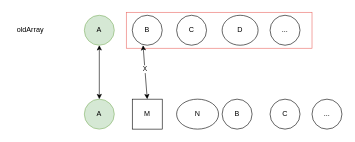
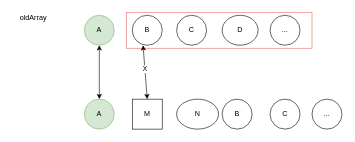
  <mxCell id="0" />
  <mxCell id="1" parent="0" />
  <mxCell id="2" value="" style="rounded=0;whiteSpace=wrap;html=1;strokeColor=#EA6B66;" vertex="1" parent="1"><mxGeometry x="210" y="20" width="310" height="60" as="geometry" /></mxCell>
  <mxCell id="3" value="A" style="ellipse;whiteSpace=wrap;html=1;aspect=fixed;fillColor=#d5e8d4;strokeColor=#82b366;" vertex="1" parent="1"><mxGeometry x="140" y="25" width="50" height="50" as="geometry" /></mxCell>
  <mxCell id="4" value="B" style="ellipse;whiteSpace=wrap;html=1;aspect=fixed;" vertex="1" parent="1"><mxGeometry x="220" y="25" width="50" height="50" as="geometry" /></mxCell>
  <mxCell id="5" value="C" style="ellipse;whiteSpace=wrap;html=1;aspect=fixed;" vertex="1" parent="1"><mxGeometry x="294" y="25" width="50" height="50" as="geometry" /></mxCell>
  <mxCell id="6" value="D" style="ellipse;whiteSpace=wrap;html=1;aspect=fixed;" vertex="1" parent="1"><mxGeometry x="370" y="25" width="60" height="50" as="geometry" /></mxCell>
  <mxCell id="7" value="..." style="ellipse;whiteSpace=wrap;html=1;aspect=fixed;" vertex="1" parent="1"><mxGeometry x="450" y="25" width="50" height="50" as="geometry" /></mxCell>
  <mxCell id="8" value="A" style="ellipse;whiteSpace=wrap;html=1;aspect=fixed;fillColor=#d5e8d4;strokeColor=#82b366;" vertex="1" parent="1"><mxGeometry x="140" y="165" width="50" height="50" as="geometry" /></mxCell>
  <mxCell id="9" value="M" style="whiteSpace=wrap;html=1;aspect=fixed;rounded=0;" vertex="1" parent="1"><mxGeometry x="220" y="165" width="50" height="50" as="geometry" /></mxCell>
  <mxCell id="10" value="N" style="ellipse;whiteSpace=wrap;html=1;aspect=fixed;" vertex="1" parent="1"><mxGeometry x="294" y="165" width="70" height="50" as="geometry" /></mxCell>
  <mxCell id="11" value="B" style="ellipse;whiteSpace=wrap;html=1;aspect=fixed;" vertex="1" parent="1"><mxGeometry x="370" y="165" width="50" height="50" as="geometry" /></mxCell>
  <mxCell id="12" value="C" style="ellipse;whiteSpace=wrap;html=1;aspect=fixed;" vertex="1" parent="1"><mxGeometry x="450" y="165" width="50" height="50" as="geometry" /></mxCell>
  <mxCell id="13" value="..." style="ellipse;whiteSpace=wrap;html=1;aspect=fixed;" vertex="1" parent="1"><mxGeometry x="520" y="165" width="50" height="50" as="geometry" /></mxCell>
- <mxCell id="14" value="oldArray" style="text;html=1;align=center;verticalAlign=middle;whiteSpace=wrap;rounded=0;" vertex="1" parent="1"><mxGeometry x="20" y="35" width="60" height="30" as="geometry" /></mxCell>
+ <mxCell id="14" value="oldArray" style="text;html=1;align=center;verticalAlign=middle;whiteSpace=wrap;rounded=0;" vertex="1" parent="1"><mxGeometry x="25" y="15" width="60" height="30" as="geometry" /></mxCell>
  <mxCell id="15" value="" style="endArrow=classic;startArrow=classic;html=1;rounded=0;entryX=0.5;entryY=1;entryDx=0;entryDy=0;exitX=0.5;exitY=0;exitDx=0;exitDy=0;" edge="1" parent="1" source="8" target="3"><mxGeometry width="50" height="50" relative="1" as="geometry"><mxPoint x="160" y="165" as="sourcePoint" /><mxPoint x="210" y="115" as="targetPoint" /></mxGeometry></mxCell>
  <mxCell id="16" value="" style="endArrow=classic;startArrow=classic;html=1;rounded=0;entryX=0.36;entryY=1;entryDx=0;entryDy=0;exitX=0.5;exitY=0;exitDx=0;exitDy=0;entryPerimeter=0;" edge="1" parent="1" source="9" target="4"><mxGeometry width="50" height="50" relative="1" as="geometry"><mxPoint x="175" y="175" as="sourcePoint" /><mxPoint x="175" y="85" as="targetPoint" /></mxGeometry></mxCell>
  <mxCell id="17" value="X" style="edgeLabel;html=1;align=center;verticalAlign=middle;resizable=0;points=[];" vertex="1" connectable="0" parent="16"><mxGeometry x="0.108" y="-2" relative="1" as="geometry"><mxPoint x="-3" as="offset" /></mxGeometry></mxCell>
